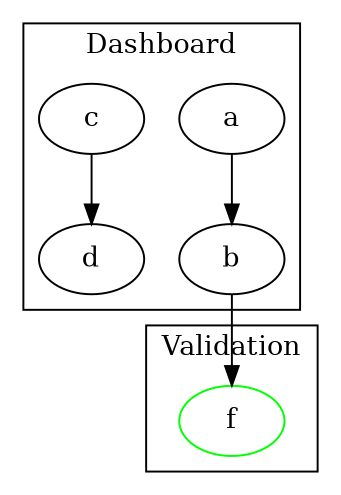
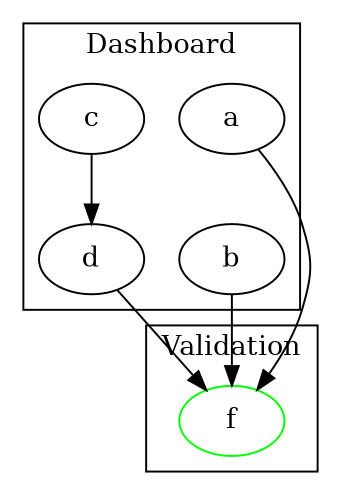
  digraph {
    rankdir=TB
    a
    b
    c
    d
    f [color=green]
    subgraph cluster_1 {
      label=Dashboard
      a
      b
      c
      d
    }
    subgraph cluster_2 {
      label=Validation
      f
    }
-   a -> b
+   a -> f
    b -> f
    c -> d
+   d -> f
  }
